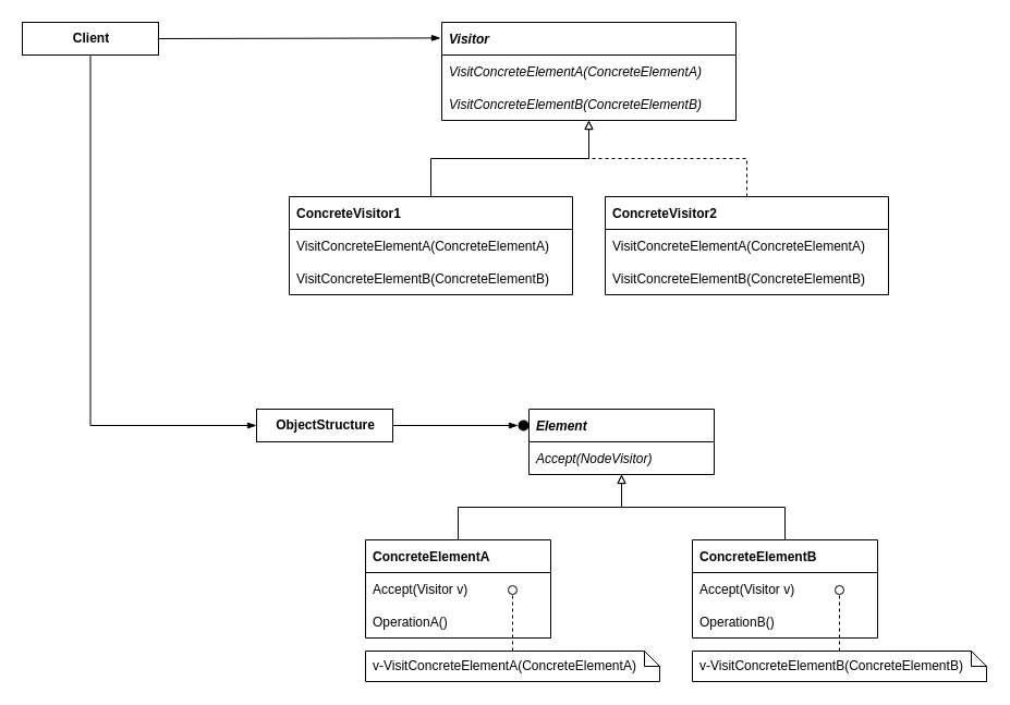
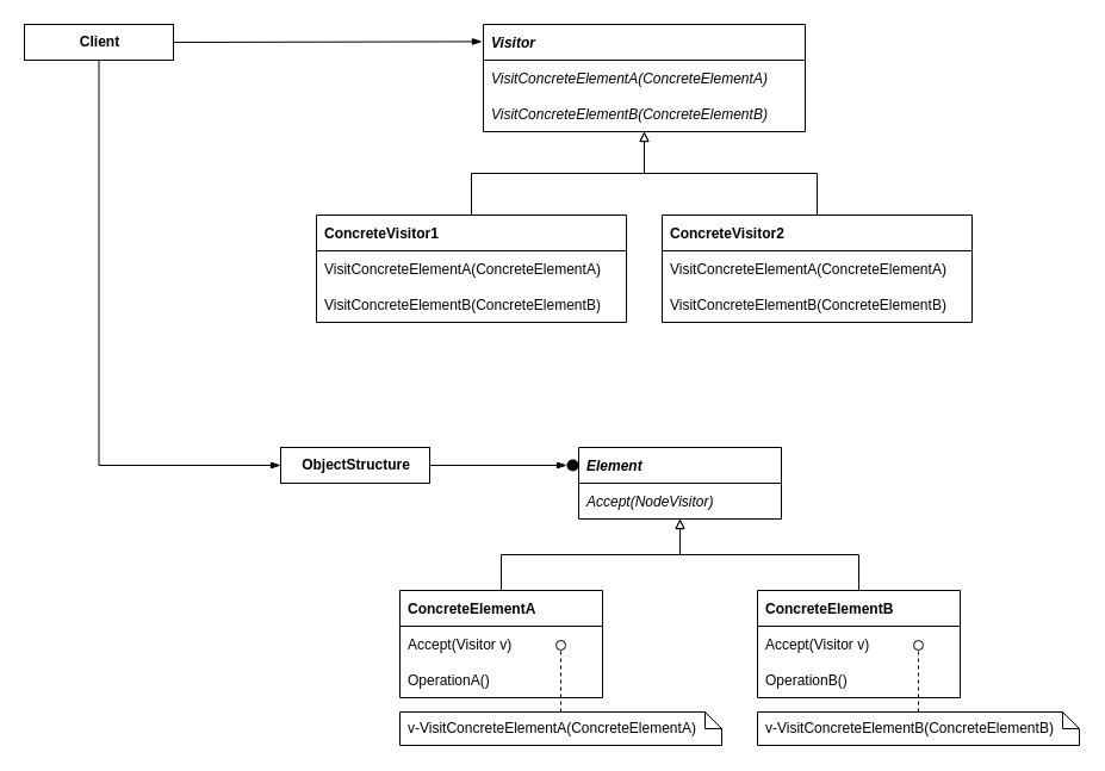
  <mxCell id="0" />
  <mxCell id="1" parent="0" />
  <mxCell id="2" value="Visitor" style="swimlane;fontStyle=3;childLayout=stackLayout;horizontal=1;startSize=30;fillColor=none;horizontalStack=0;resizeParent=1;resizeParentMax=0;resizeLast=0;collapsible=0;marginBottom=0;fontSize=12;swimlaneHead=1;swimlaneBody=1;connectable=1;allowArrows=1;dropTarget=1;align=left;spacingLeft=5;" parent="1" vertex="1"><mxGeometry x="405" y="20" width="270" height="90" as="geometry"><mxRectangle x="245" y="370" width="90" height="26" as="alternateBounds" /></mxGeometry></mxCell>
  <mxCell id="3" value="VisitConcreteElementA(ConcreteElementA)" style="text;strokeColor=none;fillColor=none;align=left;verticalAlign=middle;spacingLeft=5;spacingRight=4;overflow=hidden;rotatable=0;points=[[0,0.5],[1,0.5]];portConstraint=eastwest;fontSize=12;fontStyle=2;connectable=0;" parent="2" vertex="1"><mxGeometry y="30" width="270" height="30" as="geometry" /></mxCell>
  <mxCell id="4" value="VisitConcreteElementB(ConcreteElementB)" style="text;strokeColor=none;fillColor=none;align=left;verticalAlign=middle;spacingLeft=5;spacingRight=4;overflow=hidden;rotatable=0;points=[[0,0.5],[1,0.5]];portConstraint=eastwest;fontSize=12;fontStyle=2;connectable=0;" parent="2" vertex="1"><mxGeometry y="60" width="270" height="30" as="geometry" /></mxCell>
  <mxCell id="5" value="" style="edgeStyle=orthogonalEdgeStyle;rounded=0;orthogonalLoop=1;jettySize=auto;html=1;fontSize=12;startSize=30;endArrow=block;endFill=0;exitX=0.5;exitY=0;exitDx=0;exitDy=0;entryX=0.5;entryY=1;entryDx=0;entryDy=0;" parent="1" source="7" target="2" edge="1"><mxGeometry relative="1" as="geometry"><mxPoint x="366" y="180" as="sourcePoint" /><mxPoint x="475" y="190" as="targetPoint" /></mxGeometry></mxCell>
- <mxCell id="6" value="" style="edgeStyle=orthogonalEdgeStyle;rounded=0;orthogonalLoop=1;jettySize=auto;html=1;fontSize=12;startSize=30;endArrow=block;endFill=0;entryX=0.5;entryY=1;entryDx=0;entryDy=0;exitX=0.5;exitY=0;exitDx=0;exitDy=0;dashed=1;" parent="1" source="25" target="2" edge="1"><mxGeometry relative="1" as="geometry"><mxPoint x="715" y="140" as="sourcePoint" /><mxPoint x="505" y="160" as="targetPoint" /></mxGeometry></mxCell>
+ <mxCell id="6" value="" style="edgeStyle=orthogonalEdgeStyle;rounded=0;orthogonalLoop=1;jettySize=auto;html=1;fontSize=12;startSize=30;endArrow=block;endFill=0;entryX=0.5;entryY=1;entryDx=0;entryDy=0;exitX=0.5;exitY=0;exitDx=0;exitDy=0;" parent="1" source="25" target="2" edge="1"><mxGeometry relative="1" as="geometry"><mxPoint x="715" y="140" as="sourcePoint" /><mxPoint x="505" y="160" as="targetPoint" /></mxGeometry></mxCell>
  <mxCell id="7" value="ConcreteVisitor1" style="swimlane;fontStyle=1;childLayout=stackLayout;horizontal=1;startSize=30;fillColor=none;horizontalStack=0;resizeParent=1;resizeParentMax=0;resizeLast=0;collapsible=0;marginBottom=0;fontSize=12;swimlaneHead=1;swimlaneBody=1;connectable=1;allowArrows=1;dropTarget=1;align=left;spacingLeft=5;" parent="1" vertex="1"><mxGeometry x="265" y="180" width="260" height="90" as="geometry"><mxRectangle x="245" y="370" width="90" height="26" as="alternateBounds" /></mxGeometry></mxCell>
  <mxCell id="8" value="VisitConcreteElementA(ConcreteElementA)" style="text;strokeColor=none;fillColor=none;align=left;verticalAlign=middle;spacingLeft=5;spacingRight=4;overflow=hidden;rotatable=0;points=[[0,0.5],[1,0.5]];portConstraint=eastwest;fontSize=12;fontStyle=0;connectable=0;" parent="7" vertex="1"><mxGeometry y="30" width="260" height="30" as="geometry" /></mxCell>
  <mxCell id="9" value="VisitConcreteElementB(ConcreteElementB)" style="text;strokeColor=none;fillColor=none;align=left;verticalAlign=middle;spacingLeft=5;spacingRight=4;overflow=hidden;rotatable=0;points=[[0,0.5],[1,0.5]];portConstraint=eastwest;fontSize=12;fontStyle=0;connectable=0;" parent="7" vertex="1"><mxGeometry y="60" width="260" height="30" as="geometry" /></mxCell>
  <mxCell id="10" value="Element" style="swimlane;fontStyle=3;childLayout=stackLayout;horizontal=1;startSize=30;fillColor=none;horizontalStack=0;resizeParent=1;resizeParentMax=0;resizeLast=0;collapsible=0;marginBottom=0;fontSize=12;swimlaneHead=1;swimlaneBody=1;connectable=1;allowArrows=1;dropTarget=1;align=left;spacingLeft=5;" parent="1" vertex="1"><mxGeometry x="485" y="375" width="170" height="60" as="geometry"><mxRectangle x="245" y="370" width="90" height="26" as="alternateBounds" /></mxGeometry></mxCell>
  <mxCell id="11" value="Accept(NodeVisitor)" style="text;strokeColor=none;fillColor=none;align=left;verticalAlign=middle;spacingLeft=5;spacingRight=4;overflow=hidden;rotatable=0;points=[[0,0.5],[1,0.5]];portConstraint=eastwest;fontSize=12;fontStyle=2;connectable=0;" parent="10" vertex="1"><mxGeometry y="30" width="170" height="30" as="geometry" /></mxCell>
  <mxCell id="12" value="ConcreteElementA" style="swimlane;fontStyle=1;childLayout=stackLayout;horizontal=1;startSize=30;fillColor=none;horizontalStack=0;resizeParent=1;resizeParentMax=0;resizeLast=0;collapsible=0;marginBottom=0;fontSize=12;swimlaneHead=1;swimlaneBody=1;connectable=1;allowArrows=1;dropTarget=1;align=left;spacingLeft=5;" parent="1" vertex="1"><mxGeometry x="335" y="495" width="170" height="90" as="geometry"><mxRectangle x="245" y="370" width="90" height="26" as="alternateBounds" /></mxGeometry></mxCell>
  <mxCell id="13" value="Accept(Visitor v)" style="text;strokeColor=none;fillColor=none;align=left;verticalAlign=middle;spacingLeft=5;spacingRight=4;overflow=hidden;rotatable=0;points=[[0,0.5],[1,0.5]];portConstraint=eastwest;fontSize=12;fontStyle=0;connectable=0;" parent="12" vertex="1"><mxGeometry y="30" width="170" height="30" as="geometry" /></mxCell>
  <mxCell id="14" value="OperationA()" style="text;strokeColor=none;fillColor=none;align=left;verticalAlign=middle;spacingLeft=5;spacingRight=4;overflow=hidden;rotatable=0;points=[[0,0.5],[1,0.5]];portConstraint=eastwest;fontSize=12;fontStyle=0;connectable=0;" vertex="1" parent="12"><mxGeometry y="60" width="170" height="30" as="geometry" /></mxCell>
  <mxCell id="15" value="ConcreteElementB" style="swimlane;fontStyle=1;childLayout=stackLayout;horizontal=1;startSize=30;fillColor=none;horizontalStack=0;resizeParent=1;resizeParentMax=0;resizeLast=0;collapsible=0;marginBottom=0;fontSize=12;swimlaneHead=1;swimlaneBody=1;connectable=1;allowArrows=1;dropTarget=1;align=left;spacingLeft=5;" parent="1" vertex="1"><mxGeometry x="635" y="495" width="170" height="90" as="geometry"><mxRectangle x="245" y="370" width="90" height="26" as="alternateBounds" /></mxGeometry></mxCell>
  <mxCell id="16" value="Accept(Visitor v)" style="text;strokeColor=none;fillColor=none;align=left;verticalAlign=middle;spacingLeft=5;spacingRight=4;overflow=hidden;rotatable=0;points=[[0,0.5],[1,0.5]];portConstraint=eastwest;fontSize=12;fontStyle=0;connectable=0;" parent="15" vertex="1"><mxGeometry y="30" width="170" height="30" as="geometry" /></mxCell>
  <mxCell id="17" value="OperationB()" style="text;strokeColor=none;fillColor=none;align=left;verticalAlign=middle;spacingLeft=5;spacingRight=4;overflow=hidden;rotatable=0;points=[[0,0.5],[1,0.5]];portConstraint=eastwest;fontSize=12;fontStyle=0;connectable=0;" vertex="1" parent="15"><mxGeometry y="60" width="170" height="30" as="geometry" /></mxCell>
  <mxCell id="18" value="&lt;b&gt;ObjectStructure&lt;/b&gt;" style="html=1;fontSize=12;startSize=25;arcSize=12;spacing=2;fillColor=none;" parent="1" vertex="1"><mxGeometry x="235" y="375" width="125" height="30" as="geometry" /></mxCell>
  <mxCell id="19" value="" style="rounded=0;orthogonalLoop=1;jettySize=auto;html=1;fontSize=12;startSize=8;endArrow=blockThin;endFill=1;startArrow=none;startFill=0;entryX=0;entryY=0.5;entryDx=0;entryDy=0;" parent="1" source="18" target="20" edge="1"><mxGeometry relative="1" as="geometry"><mxPoint x="340" y="429.5" as="sourcePoint" /><mxPoint x="435" y="388.641" as="targetPoint" /></mxGeometry></mxCell>
  <mxCell id="20" value="" style="ellipse;whiteSpace=wrap;html=1;aspect=fixed;fillColor=#000000;strokeColor=none;" parent="1" vertex="1"><mxGeometry x="475" y="385" width="10" height="10" as="geometry" /></mxCell>
  <mxCell id="21" value="" style="html=1;verticalAlign=bottom;labelBackgroundColor=none;endArrow=oval;endFill=0;endSize=8;rounded=0;fontSize=12;exitX=0.5;exitY=0;exitDx=0;exitDy=0;exitPerimeter=0;anchorPointDirection=0;dashed=1;" parent="1" source="22" edge="1"><mxGeometry width="160" relative="1" as="geometry"><mxPoint x="470" y="603" as="sourcePoint" /><mxPoint x="470" y="541" as="targetPoint" /></mxGeometry></mxCell>
  <mxCell id="22" value="v-VisitConcreteElementA(ConcreteElementA)" style="shape=note2;boundedLbl=1;whiteSpace=wrap;html=1;size=14;verticalAlign=middle;align=left;spacingLeft=5;fontSize=12;startSize=30;fillColor=none;" parent="1" vertex="1"><mxGeometry x="335" y="597" width="270" height="28" as="geometry" /></mxCell>
  <mxCell id="23" value="" style="edgeStyle=orthogonalEdgeStyle;rounded=0;orthogonalLoop=1;jettySize=auto;html=1;fontSize=12;startSize=30;endArrow=block;endFill=0;exitX=0.5;exitY=0;exitDx=0;exitDy=0;entryX=0.5;entryY=1;entryDx=0;entryDy=0;" parent="1" source="15" target="10" edge="1"><mxGeometry relative="1" as="geometry"><mxPoint x="170" y="545" as="sourcePoint" /><mxPoint x="30" y="475" as="targetPoint" /></mxGeometry></mxCell>
  <mxCell id="24" value="" style="edgeStyle=orthogonalEdgeStyle;rounded=0;orthogonalLoop=1;jettySize=auto;html=1;fontSize=12;startSize=30;endArrow=block;endFill=0;exitX=0.5;exitY=0;exitDx=0;exitDy=0;entryX=0.5;entryY=1;entryDx=0;entryDy=0;" parent="1" source="12" target="10" edge="1"><mxGeometry relative="1" as="geometry"><mxPoint x="670" y="505" as="sourcePoint" /><mxPoint x="550" y="445" as="targetPoint" /></mxGeometry></mxCell>
  <mxCell id="25" value="ConcreteVisitor2" style="swimlane;fontStyle=1;childLayout=stackLayout;horizontal=1;startSize=30;fillColor=none;horizontalStack=0;resizeParent=1;resizeParentMax=0;resizeLast=0;collapsible=0;marginBottom=0;fontSize=12;swimlaneHead=1;swimlaneBody=1;connectable=1;allowArrows=1;dropTarget=1;align=left;spacingLeft=5;" vertex="1" parent="1"><mxGeometry x="555" y="180" width="260" height="90" as="geometry"><mxRectangle x="245" y="370" width="90" height="26" as="alternateBounds" /></mxGeometry></mxCell>
  <mxCell id="26" value="VisitConcreteElementA(ConcreteElementA)" style="text;strokeColor=none;fillColor=none;align=left;verticalAlign=middle;spacingLeft=5;spacingRight=4;overflow=hidden;rotatable=0;points=[[0,0.5],[1,0.5]];portConstraint=eastwest;fontSize=12;fontStyle=0;connectable=0;" vertex="1" parent="25"><mxGeometry y="30" width="260" height="30" as="geometry" /></mxCell>
  <mxCell id="27" value="VisitConcreteElementB(ConcreteElementB)" style="text;strokeColor=none;fillColor=none;align=left;verticalAlign=middle;spacingLeft=5;spacingRight=4;overflow=hidden;rotatable=0;points=[[0,0.5],[1,0.5]];portConstraint=eastwest;fontSize=12;fontStyle=0;connectable=0;" vertex="1" parent="25"><mxGeometry y="60" width="260" height="30" as="geometry" /></mxCell>
  <mxCell id="28" value="v-VisitConcreteElementB(ConcreteElementB)" style="shape=note2;boundedLbl=1;whiteSpace=wrap;html=1;size=14;verticalAlign=middle;align=left;spacingLeft=5;fontSize=12;startSize=30;fillColor=none;" vertex="1" parent="1"><mxGeometry x="635" y="597" width="270" height="28" as="geometry" /></mxCell>
  <mxCell id="29" value="" style="html=1;verticalAlign=bottom;labelBackgroundColor=none;endArrow=oval;endFill=0;endSize=8;rounded=0;fontSize=12;exitX=0.5;exitY=0;exitDx=0;exitDy=0;exitPerimeter=0;anchorPointDirection=0;dashed=1;" edge="1" source="28" parent="1"><mxGeometry width="160" relative="1" as="geometry"><mxPoint x="770" y="603" as="sourcePoint" /><mxPoint x="770" y="541" as="targetPoint" /></mxGeometry></mxCell>
  <mxCell id="30" value="&lt;b&gt;Client&lt;/b&gt;" style="html=1;fontSize=12;startSize=25;arcSize=12;spacing=2;fillColor=none;" vertex="1" parent="1"><mxGeometry x="20" y="20" width="125" height="30" as="geometry" /></mxCell>
  <mxCell id="31" value="" style="endArrow=blockThin;html=1;rounded=0;endFill=1;exitX=1;exitY=0.5;exitDx=0;exitDy=0;entryX=-0.004;entryY=0.16;entryDx=0;entryDy=0;entryPerimeter=0;" edge="1" parent="1" source="30" target="2"><mxGeometry width="50" height="50" relative="1" as="geometry"><mxPoint x="245" y="60" as="sourcePoint" /><mxPoint x="295" y="10" as="targetPoint" /></mxGeometry></mxCell>
  <mxCell id="32" value="" style="endArrow=blockThin;html=1;rounded=0;endFill=1;exitX=0.5;exitY=1;exitDx=0;exitDy=0;entryX=0;entryY=0.5;entryDx=0;entryDy=0;edgeStyle=orthogonalEdgeStyle;" edge="1" parent="1" source="30" target="18"><mxGeometry width="50" height="50" relative="1" as="geometry"><mxPoint x="170" y="45" as="sourcePoint" /><mxPoint x="414" y="44" as="targetPoint" /></mxGeometry></mxCell>
